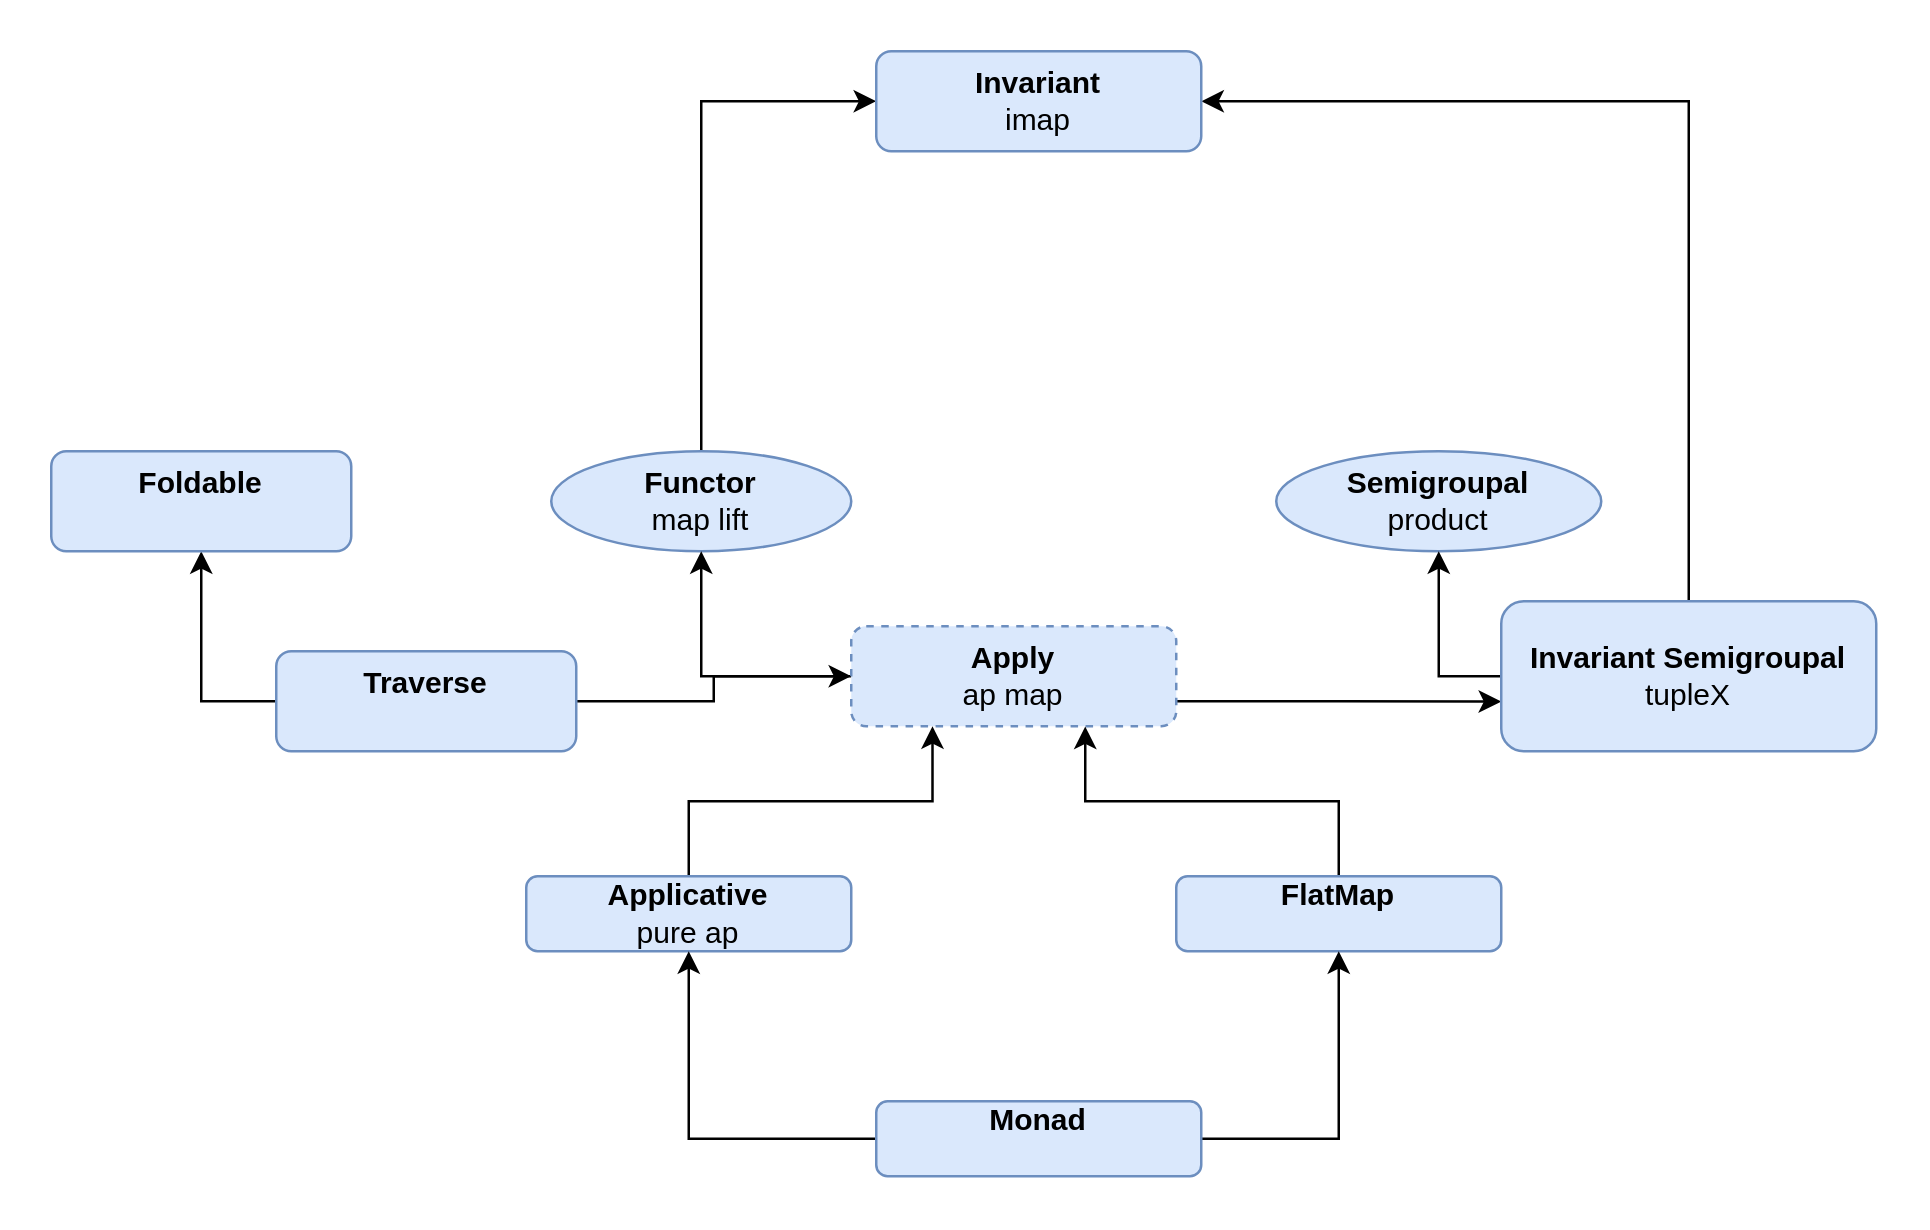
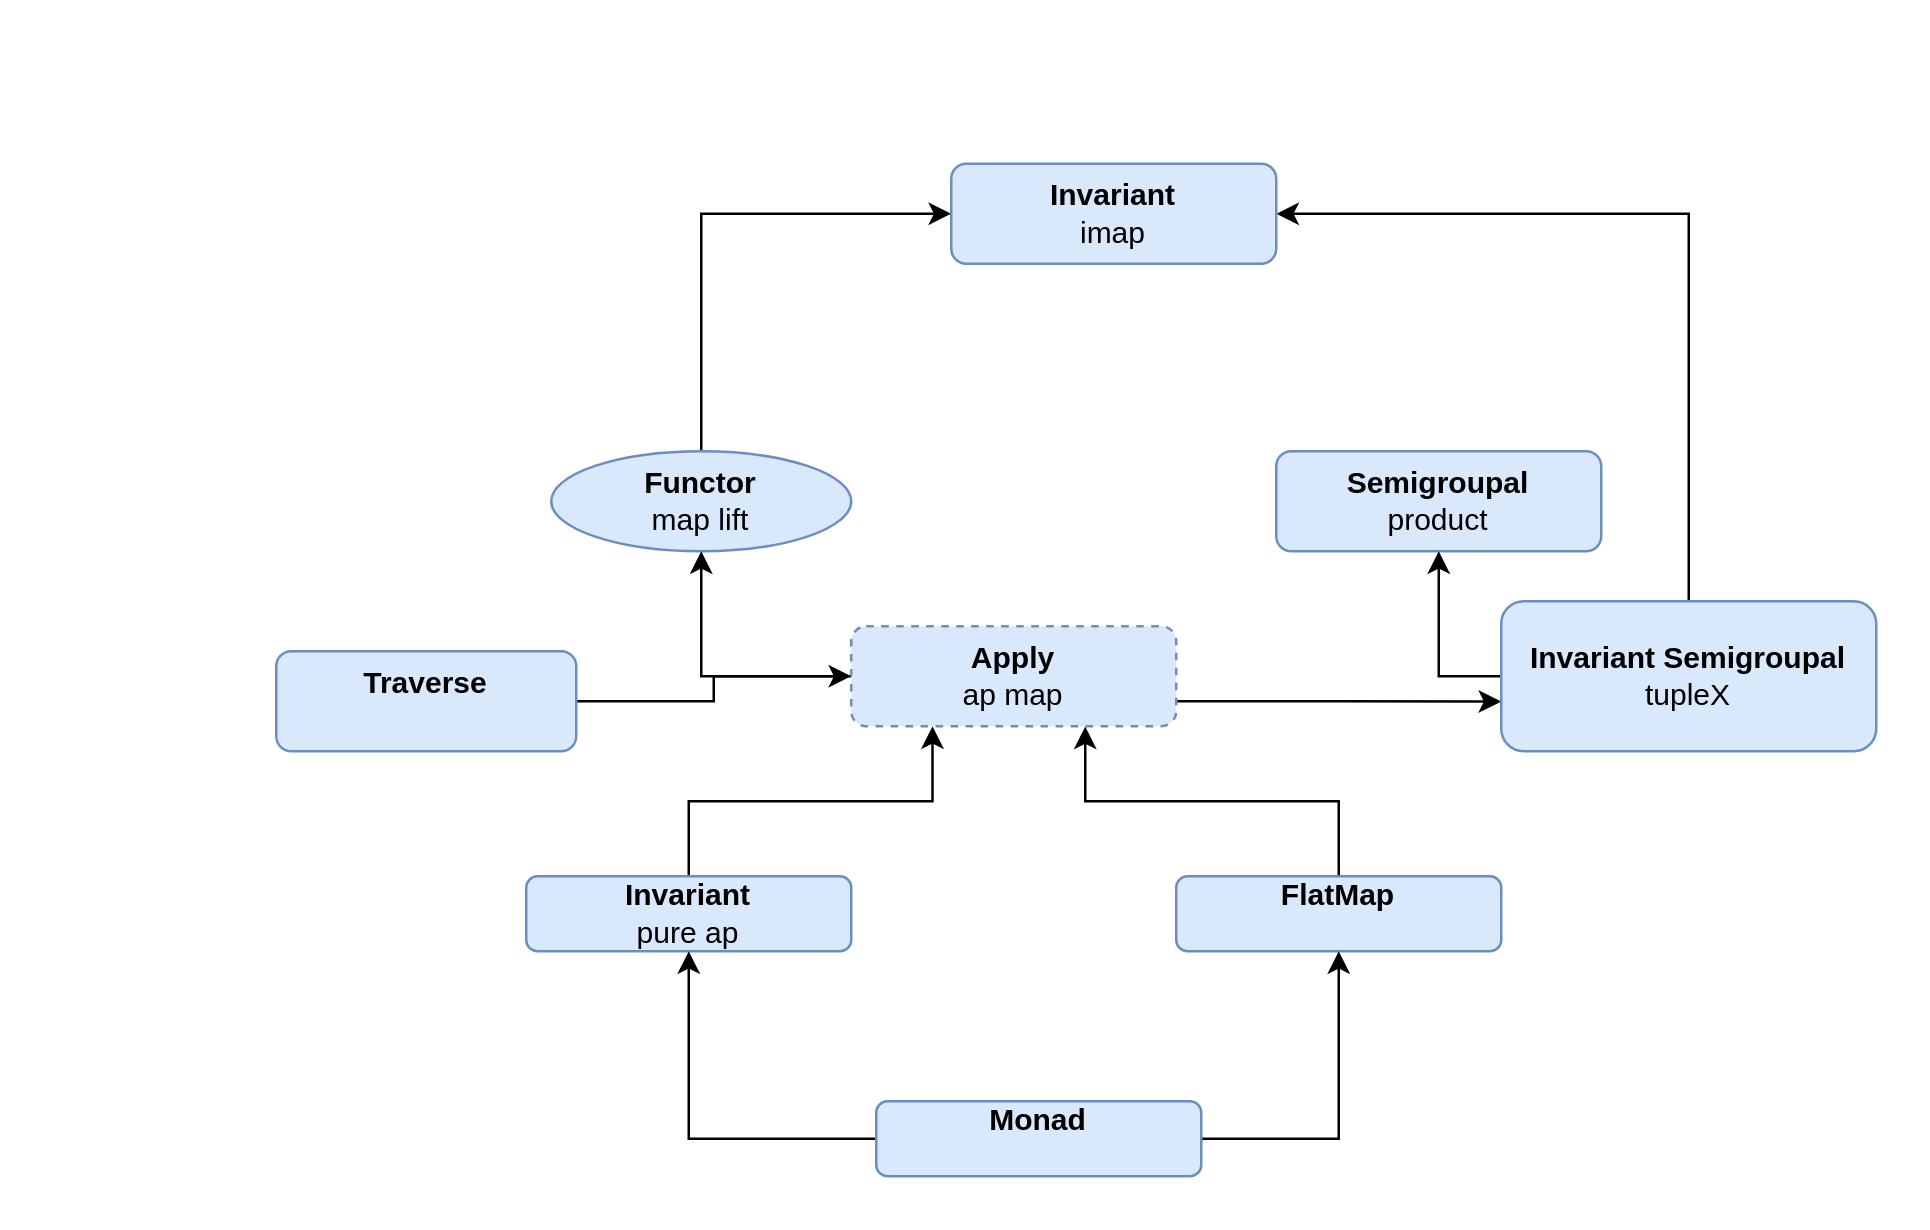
  <mxCell id="0" />
  <mxCell id="1" parent="0" />
  <mxCell id="2" style="edgeStyle=orthogonalEdgeStyle;rounded=0;orthogonalLoop=1;jettySize=auto;html=1;exitX=0.5;exitY=0;exitDx=0;exitDy=0;entryX=0;entryY=0.5;entryDx=0;entryDy=0;" parent="1" source="3" target="13" edge="1"><mxGeometry relative="1" as="geometry" /></mxCell>
  <mxCell id="3" value="&lt;div&gt;&lt;b&gt;Functor&lt;/b&gt;&lt;/div&gt;&lt;div&gt;map lift&lt;/div&gt;" style="ellipse;whiteSpace=wrap;html=1;fillColor=#dae8fc;strokeColor=#6c8ebf;" parent="1" vertex="1"><mxGeometry x="220" y="180" width="120" height="40" as="geometry" /></mxCell>
  <mxCell id="4" style="edgeStyle=orthogonalEdgeStyle;rounded=0;orthogonalLoop=1;jettySize=auto;html=1;exitX=0;exitY=0.5;exitDx=0;exitDy=0;entryX=0.5;entryY=1;entryDx=0;entryDy=0;" parent="1" source="6" target="3" edge="1"><mxGeometry relative="1" as="geometry" /></mxCell>
  <mxCell id="5" style="edgeStyle=orthogonalEdgeStyle;rounded=0;orthogonalLoop=1;jettySize=auto;html=1;exitX=1;exitY=0.75;exitDx=0;exitDy=0;entryX=0;entryY=0.669;entryDx=0;entryDy=0;entryPerimeter=0;" edge="1" parent="1" source="6" target="12"><mxGeometry relative="1" as="geometry" /></mxCell>
  <mxCell id="6" value="&lt;div&gt;&lt;b&gt;Apply&lt;/b&gt;&lt;/div&gt;&lt;div&gt;ap map&lt;br&gt;&lt;/div&gt;" style="rounded=1;whiteSpace=wrap;html=1;fillColor=#dae8fc;strokeColor=#6c8ebf;dashed=1;" parent="1" vertex="1"><mxGeometry x="340" y="250" width="130" height="40" as="geometry" /></mxCell>
  <mxCell id="7" style="edgeStyle=orthogonalEdgeStyle;rounded=0;orthogonalLoop=1;jettySize=auto;html=1;exitX=0.5;exitY=0;exitDx=0;exitDy=0;entryX=0.25;entryY=1;entryDx=0;entryDy=0;" parent="1" source="8" target="6" edge="1"><mxGeometry relative="1" as="geometry" /></mxCell>
- <mxCell id="8" value="&lt;div&gt;&lt;b&gt;Applicative&lt;/b&gt;&lt;/div&gt;&lt;div&gt;pure ap&lt;/div&gt;" style="rounded=1;whiteSpace=wrap;html=1;fillColor=#dae8fc;strokeColor=#6c8ebf;" parent="1" vertex="1"><mxGeometry x="210" y="350" width="130" height="30" as="geometry" /></mxCell>
- <mxCell id="9" value="&lt;div&gt;&lt;b&gt;Semigroupal&lt;/b&gt;&lt;/div&gt;&lt;div&gt;product&lt;/div&gt;" style="ellipse;whiteSpace=wrap;html=1;fillColor=#dae8fc;strokeColor=#6c8ebf;" parent="1" vertex="1"><mxGeometry x="510" y="180" width="130" height="40" as="geometry" /></mxCell>
+ <mxCell id="8" value="&lt;div&gt;&lt;b&gt;Invariant&lt;/b&gt;&lt;/div&gt;&lt;div&gt;pure ap&lt;/div&gt;" style="rounded=1;whiteSpace=wrap;html=1;fillColor=#dae8fc;strokeColor=#6c8ebf;" parent="1" vertex="1"><mxGeometry x="210" y="350" width="130" height="30" as="geometry" /></mxCell>
+ <mxCell id="9" value="&lt;div&gt;&lt;b&gt;Semigroupal&lt;/b&gt;&lt;/div&gt;&lt;div&gt;product&lt;/div&gt;" style="rounded=1;whiteSpace=wrap;html=1;fillColor=#dae8fc;strokeColor=#6c8ebf;" parent="1" vertex="1"><mxGeometry x="510" y="180" width="130" height="40" as="geometry" /></mxCell>
  <mxCell id="10" style="edgeStyle=orthogonalEdgeStyle;rounded=0;orthogonalLoop=1;jettySize=auto;html=1;exitX=0;exitY=0.5;exitDx=0;exitDy=0;entryX=0.5;entryY=1;entryDx=0;entryDy=0;" parent="1" source="12" target="9" edge="1"><mxGeometry relative="1" as="geometry" /></mxCell>
  <mxCell id="11" style="edgeStyle=orthogonalEdgeStyle;rounded=0;orthogonalLoop=1;jettySize=auto;html=1;exitX=0.5;exitY=0;exitDx=0;exitDy=0;entryX=1;entryY=0.5;entryDx=0;entryDy=0;" parent="1" source="12" target="13" edge="1"><mxGeometry relative="1" as="geometry" /></mxCell>
  <mxCell id="12" value="&lt;div&gt;&lt;b&gt;Invariant Semigroupal&lt;br&gt;&lt;/b&gt;&lt;/div&gt;&lt;div&gt;tupleX&lt;/div&gt;" style="rounded=1;whiteSpace=wrap;html=1;fillColor=#dae8fc;strokeColor=#6c8ebf;" parent="1" vertex="1"><mxGeometry x="600" y="240" width="150" height="60" as="geometry" /></mxCell>
- <mxCell id="13" value="&lt;div&gt;&lt;b&gt;Invariant&lt;/b&gt;&lt;/div&gt;&lt;div&gt;imap&lt;/div&gt;" style="rounded=1;whiteSpace=wrap;html=1;fillColor=#dae8fc;strokeColor=#6c8ebf;" parent="1" vertex="1"><mxGeometry x="350" y="20" width="130" height="40" as="geometry" /></mxCell>
+ <mxCell id="13" value="&lt;div&gt;&lt;b&gt;Invariant&lt;/b&gt;&lt;/div&gt;&lt;div&gt;imap&lt;/div&gt;" style="rounded=1;whiteSpace=wrap;html=1;fillColor=#dae8fc;strokeColor=#6c8ebf;" parent="1" vertex="1"><mxGeometry x="380" y="65" width="130" height="40" as="geometry" /></mxCell>
  <mxCell id="14" style="edgeStyle=orthogonalEdgeStyle;rounded=0;orthogonalLoop=1;jettySize=auto;html=1;exitX=1;exitY=0.5;exitDx=0;exitDy=0;" parent="1" source="16" target="6" edge="1"><mxGeometry relative="1" as="geometry" /></mxCell>
- <mxCell id="15" style="edgeStyle=orthogonalEdgeStyle;rounded=0;orthogonalLoop=1;jettySize=auto;html=1;exitX=0;exitY=0.5;exitDx=0;exitDy=0;entryX=0.5;entryY=1;entryDx=0;entryDy=0;" parent="1" source="16" target="17" edge="1"><mxGeometry relative="1" as="geometry" /></mxCell>
  <mxCell id="16" value="&lt;b&gt;Traverse&lt;/b&gt;&lt;div&gt;&lt;br&gt;&lt;/div&gt;" style="rounded=1;whiteSpace=wrap;html=1;fillColor=#dae8fc;strokeColor=#6c8ebf;" parent="1" vertex="1"><mxGeometry x="110" y="260" width="120" height="40" as="geometry" /></mxCell>
- <mxCell id="17" value="&lt;div&gt;&lt;b&gt;Foldable&lt;/b&gt;&lt;/div&gt;&lt;div&gt;&lt;br&gt;&lt;/div&gt;" style="rounded=1;whiteSpace=wrap;html=1;fillColor=#dae8fc;strokeColor=#6c8ebf;" parent="1" vertex="1"><mxGeometry x="20" y="180" width="120" height="40" as="geometry" /></mxCell>
  <mxCell id="18" style="edgeStyle=orthogonalEdgeStyle;rounded=0;orthogonalLoop=1;jettySize=auto;html=1;exitX=0.5;exitY=0;exitDx=0;exitDy=0;entryX=0.72;entryY=1.002;entryDx=0;entryDy=0;entryPerimeter=0;" parent="1" source="19" target="6" edge="1"><mxGeometry relative="1" as="geometry" /></mxCell>
  <mxCell id="19" value="&lt;div&gt;&lt;b&gt;FlatMap&lt;/b&gt;&lt;/div&gt;&lt;div&gt;&lt;br&gt;&lt;/div&gt;" style="rounded=1;whiteSpace=wrap;html=1;fillColor=#dae8fc;strokeColor=#6c8ebf;" parent="1" vertex="1"><mxGeometry x="470" y="350" width="130" height="30" as="geometry" /></mxCell>
  <mxCell id="20" style="edgeStyle=orthogonalEdgeStyle;rounded=0;orthogonalLoop=1;jettySize=auto;html=1;exitX=1;exitY=0.5;exitDx=0;exitDy=0;entryX=0.5;entryY=1;entryDx=0;entryDy=0;" parent="1" source="22" target="19" edge="1"><mxGeometry relative="1" as="geometry" /></mxCell>
  <mxCell id="21" style="edgeStyle=orthogonalEdgeStyle;rounded=0;orthogonalLoop=1;jettySize=auto;html=1;exitX=0;exitY=0.5;exitDx=0;exitDy=0;entryX=0.5;entryY=1;entryDx=0;entryDy=0;" parent="1" source="22" target="8" edge="1"><mxGeometry relative="1" as="geometry" /></mxCell>
  <mxCell id="22" value="&lt;div&gt;&lt;b&gt;Monad&lt;/b&gt;&lt;/div&gt;&lt;div&gt;&lt;br&gt;&lt;/div&gt;" style="rounded=1;whiteSpace=wrap;html=1;fillColor=#dae8fc;strokeColor=#6c8ebf;" parent="1" vertex="1"><mxGeometry x="350" y="440" width="130" height="30" as="geometry" /></mxCell>
